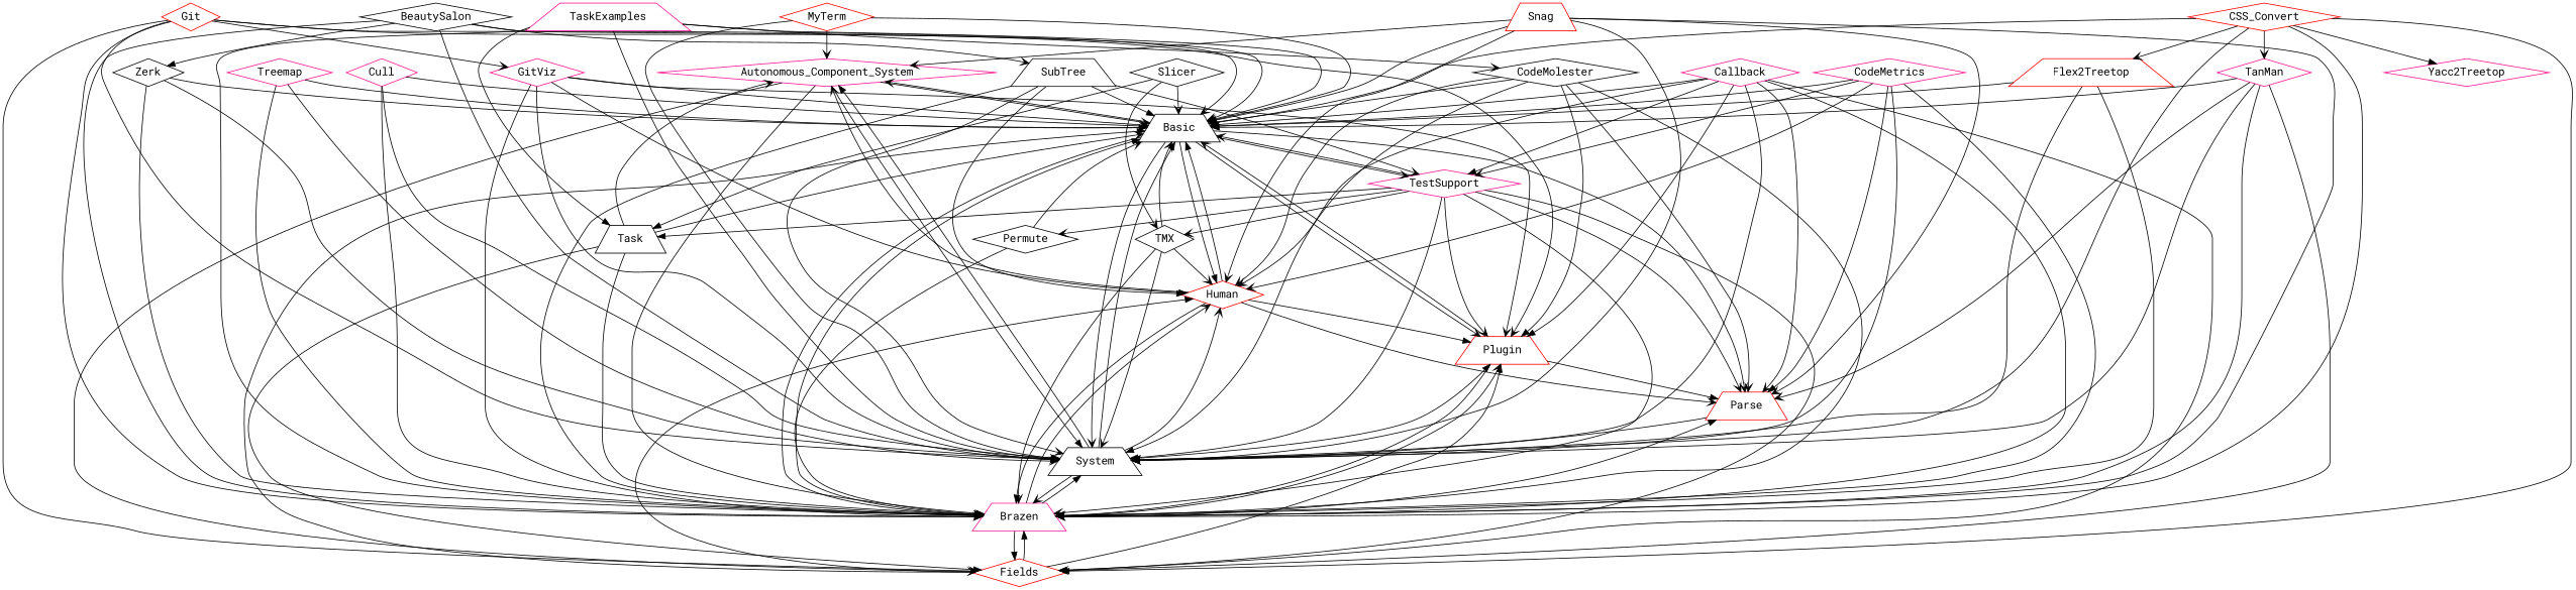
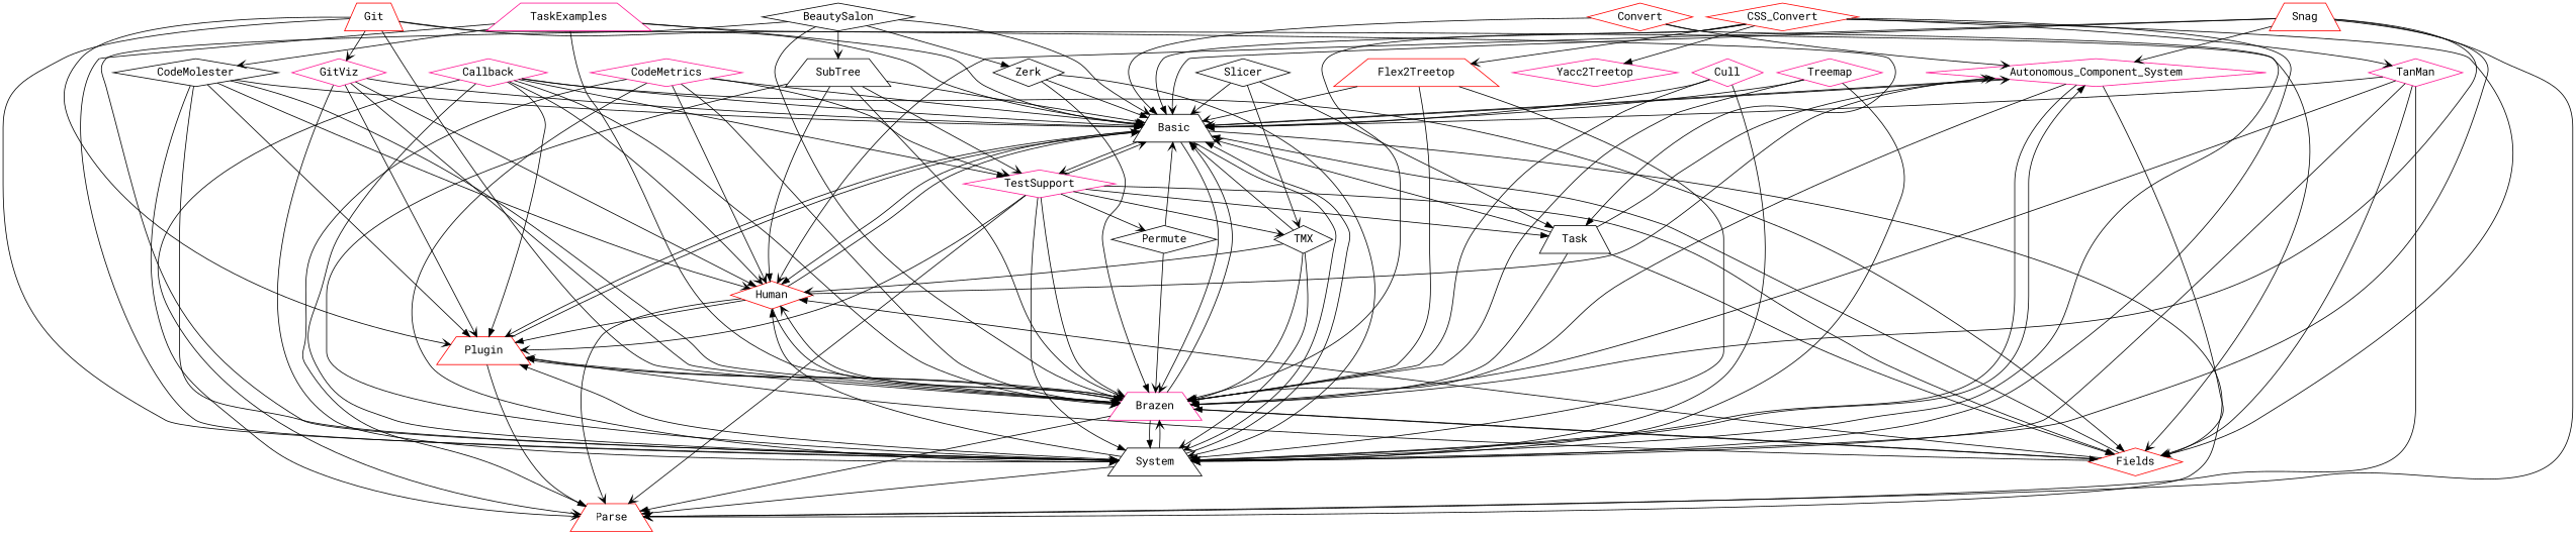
  digraph {
    fontname="Roboto Mono"
    node [color=deeppink fontname="Roboto Mono" shape=diamond]
    edge [arrowhead=vee fontname="Roboto Mono"]
    n1 [label=Autonomous_Component_System]
    n2 [color=black label=Basic shape=trapezium]
    n3 [label=Brazen shape=trapezium]
    n4 [color=red label=Fields]
    n5 [color=black label=System shape=trapezium]
    n6 [color=red label=Human]
    n7 [color=red label=Parse shape=trapezium]
    n8 [color=red label=Plugin shape=trapezium]
    n9 [label=TestSupport]
    n10 [color=black label=Permute]
    n11 [color=black label=Task shape=trapezium]
    n12 [color=black label=TMX]
    n13 [color=black label=BeautySalon]
    n14 [color=black label=SubTree shape=trapezium]
    n15 [color=black label=Zerk]
    n16 [label=Callback]
    n17 [color=red label=CSS_Convert]
    n18 [color=red label=Flex2Treetop shape=trapezium]
    n19 [label=Yacc2Treetop]
    n20 [label=TanMan]
    n21 [label=Cull]
-   n22 [color=red label=Git]
+   n22 [color=red label=Git shape=trapezium]
    n23 [label=GitViz]
-   n24 [color=red label=MyTerm]
+   n24 [color=red label=Convert]
    n25 [color=black label=Slicer]
    n26 [color=red label=Snag shape=trapezium]
    n27 [label=TaskExamples shape=trapezium]
    n28 [color=black label=CodeMolester]
    n29 [label=Treemap]
    n30 [label=CodeMetrics]
    n1 -> n2
    n1 -> n3 [arrowhead=normal]
    n1 -> n4
    n1 -> n5 [arrowhead=normal]
    n2 -> n1
    n2 -> n3
    n2 -> n5
    n2 -> n6 [arrowhead=normal]
    n2 -> n7
    n2 -> n8
    n2 -> n9
    n3 -> n2 [arrowhead=normal]
    n3 -> n4 [arrowhead=normal]
    n3 -> n5 [arrowhead=normal]
    n3 -> n6
    n3 -> n7 [arrowhead=normal]
    n3 -> n8
    n4 -> n2 [arrowhead=normal]
    n4 -> n3 [arrowhead=normal]
    n4 -> n6 [arrowhead=normal]
    n4 -> n8 [arrowhead=normal]
    n5 -> n1 [arrowhead=normal]
    n5 -> n2 [arrowhead=normal]
    n5 -> n3
-   n5 -> n6
-   n7 -> n5 [arrowhead=normal]
+   n5 -> n6 [arrowhead=normal]
+   n5 -> n7 [arrowhead=normal]
    n5 -> n8 [arrowhead=normal]
    n6 -> n1
    n6 -> n2 [arrowhead=normal]
    n6 -> n3 [arrowhead=normal]
    n6 -> n7
    n6 -> n8 [arrowhead=normal]
    n8 -> n2
    n8 -> n3
    n8 -> n7 [arrowhead=normal]
    n9 -> n2
    n9 -> n3
    n9 -> n4 [arrowhead=normal]
    n9 -> n5 [arrowhead=normal]
    n9 -> n7
    n9 -> n8
    n9 -> n10
    n9 -> n11 [arrowhead=normal]
    n9 -> n12
    n10 -> n2
    n10 -> n3
    n11 -> n1
    n11 -> n2
    n11 -> n3 [arrowhead=normal]
    n11 -> n4 [arrowhead=normal]
    n12 -> n2
    n12 -> n3
    n12 -> n5
    n12 -> n6
    n13 -> n2
    n13 -> n3
    n13 -> n5 [arrowhead=normal]
    n13 -> n14
    n13 -> n15 [arrowhead=normal]
    n14 -> n2 [arrowhead=normal]
    n14 -> n3
    n14 -> n5
    n14 -> n6 [arrowhead=normal]
    n14 -> n9
    n15 -> n2 [arrowhead=normal]
    n15 -> n3 [arrowhead=normal]
    n15 -> n5
    n16 -> n2 [arrowhead=normal]
    n16 -> n3
    n16 -> n4 [arrowhead=normal]
    n16 -> n5
    n16 -> n6
    n16 -> n7
    n16 -> n8 [arrowhead=normal]
    n16 -> n9 [arrowhead=normal]
    n17 -> n2 [arrowhead=normal]
    n17 -> n3 [arrowhead=normal]
    n17 -> n4 [arrowhead=normal]
    n17 -> n5
    n17 -> n18
    n17 -> n19 [arrowhead=normal]
    n17 -> n20
    n18 -> n2
    n18 -> n3 [arrowhead=normal]
    n18 -> n5 [arrowhead=normal]
    n20 -> n2 [arrowhead=normal]
    n20 -> n3
    n20 -> n4
    n20 -> n5
    n20 -> n7
    n21 -> n2
    n21 -> n3
    n21 -> n5 [arrowhead=normal]
    n22 -> n2
    n22 -> n3 [arrowhead=normal]
    n22 -> n4
    n22 -> n5 [arrowhead=normal]
    n22 -> n8
    n22 -> n23
    n23 -> n2
    n23 -> n3 [arrowhead=normal]
    n23 -> n5 [arrowhead=normal]
    n23 -> n6 [arrowhead=normal]
    n23 -> n8
    n24 -> n1
    n24 -> n2 [arrowhead=normal]
    n24 -> n5 [arrowhead=normal]
    n25 -> n2
    n25 -> n11 [arrowhead=normal]
    n25 -> n12
    n26 -> n1
    n26 -> n2
    n26 -> n3 [arrowhead=normal]
    n26 -> n5 [arrowhead=normal]
    n26 -> n6
    n26 -> n7
    n27 -> n2
    n27 -> n3
    n27 -> n5
    n27 -> n11 [arrowhead=normal]
    n27 -> n28
    n28 -> n2 [arrowhead=normal]
    n28 -> n3 [arrowhead=normal]
    n28 -> n5 [arrowhead=normal]
    n28 -> n6
    n28 -> n7
    n28 -> n8 [arrowhead=normal]
    n29 -> n2 [arrowhead=normal]
    n29 -> n3 [arrowhead=normal]
    n29 -> n5
    n30 -> n2 [arrowhead=normal]
    n30 -> n3
    n30 -> n5
    n30 -> n6
    n30 -> n7 [arrowhead=normal]
    n30 -> n9
  }
